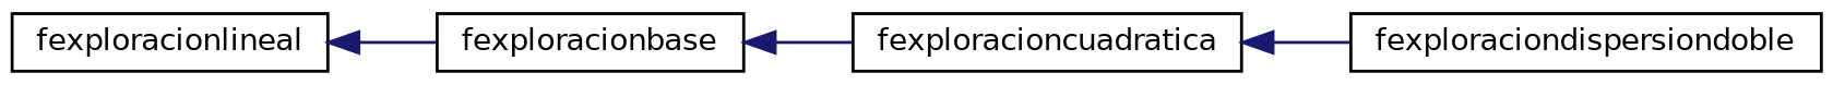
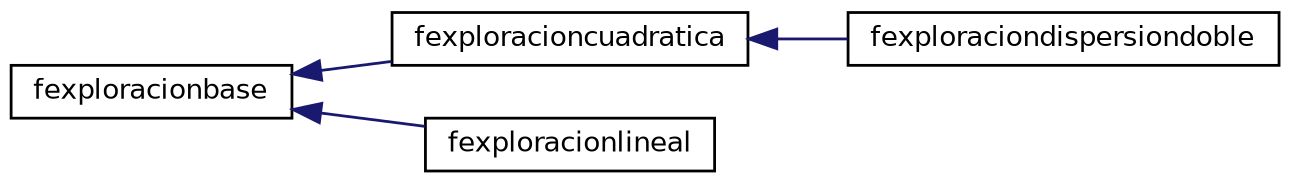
  digraph {
    rankdir=LR
    node [color=black fillcolor=white fontname=Helvetica fontsize=10 shape=record style=filled]
    edge [color=midnightblue dir=back fontname=Helvetica fontsize=10 labelfontname=Helvetica labelfontsize=10 style=solid]
    n1 [height=0.2 label=fexploracionbase width=0.4]
    n2 [height=0.2 label=fexploracioncuadratica width=0.4]
    n3 [height=0.2 label=fexploracionlineal width=0.4]
    n4 [height=0.2 label=fexploraciondispersiondoble width=0.4]
    n1 -> n2
-   n3 -> n1
+   n1 -> n3
    n2 -> n4
  }
